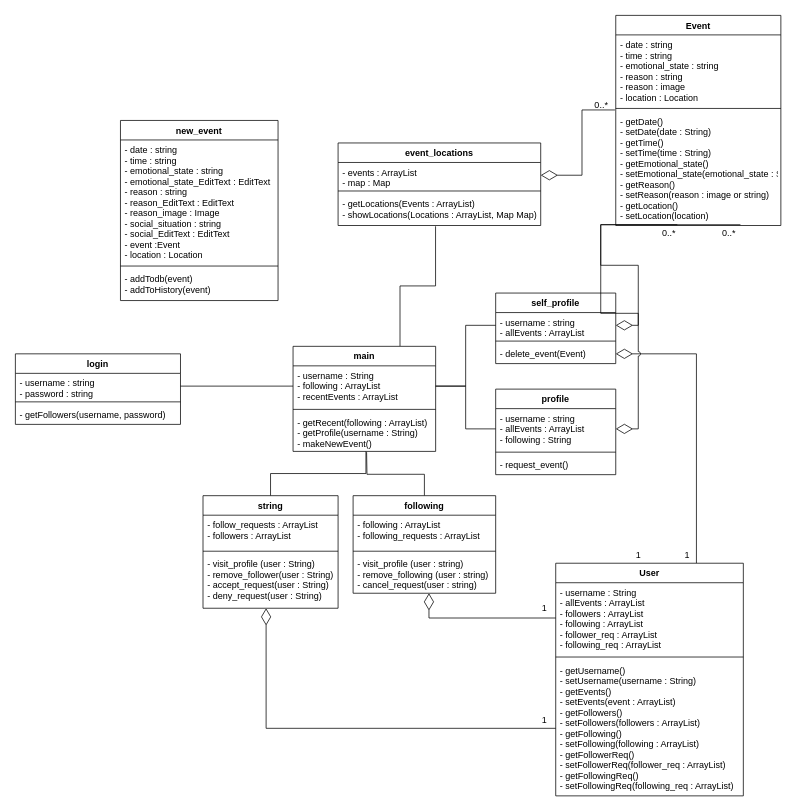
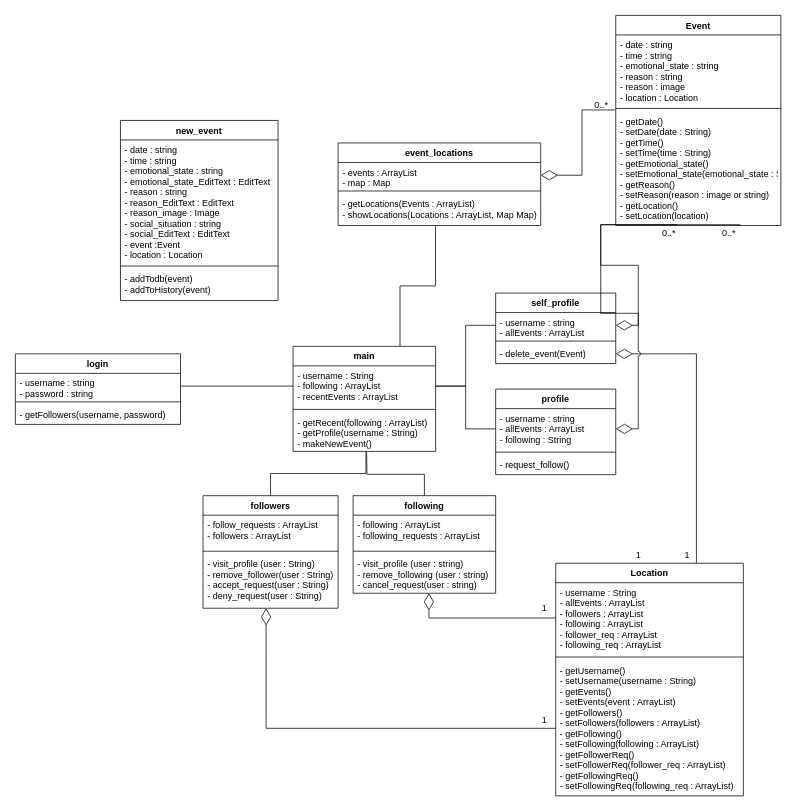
  <mxCell id="0" />
  <mxCell id="1" parent="0" />
  <mxCell id="2" value="login" style="swimlane;fontStyle=1;align=center;verticalAlign=top;childLayout=stackLayout;horizontal=1;startSize=26;horizontalStack=0;resizeParent=1;resizeParentMax=0;resizeLast=0;collapsible=1;marginBottom=0;" parent="1" vertex="1"><mxGeometry x="20" y="471" width="220" height="94" as="geometry" /></mxCell>
  <mxCell id="3" value="- username : string&#10;- password : string" style="text;strokeColor=none;fillColor=none;align=left;verticalAlign=top;spacingLeft=4;spacingRight=4;overflow=hidden;rotatable=0;points=[[0,0.5],[1,0.5]];portConstraint=eastwest;" parent="2" vertex="1"><mxGeometry y="26" width="220" height="34" as="geometry" /></mxCell>
  <mxCell id="4" value="" style="line;strokeWidth=1;fillColor=none;align=left;verticalAlign=middle;spacingTop=-1;spacingLeft=3;spacingRight=3;rotatable=0;labelPosition=right;points=[];portConstraint=eastwest;" parent="2" vertex="1"><mxGeometry y="60" width="220" height="8" as="geometry" /></mxCell>
  <mxCell id="5" value="- getFollowers(username, password)" style="text;strokeColor=none;fillColor=none;align=left;verticalAlign=top;spacingLeft=4;spacingRight=4;overflow=hidden;rotatable=0;points=[[0,0.5],[1,0.5]];portConstraint=eastwest;" parent="2" vertex="1"><mxGeometry y="68" width="220" height="26" as="geometry" /></mxCell>
  <mxCell id="6" value="new_event" style="swimlane;fontStyle=1;align=center;verticalAlign=top;childLayout=stackLayout;horizontal=1;startSize=26;horizontalStack=0;resizeParent=1;resizeParentMax=0;resizeLast=0;collapsible=1;marginBottom=0;" parent="1" vertex="1"><mxGeometry x="160" y="160" width="210" height="240" as="geometry" /></mxCell>
  <mxCell id="7" value="- date : string&#10;- time : string&#10;- emotional_state : string&#10;- emotional_state_EditText : EditText&#10;- reason : string&#10;- reason_EditText : EditText&#10;- reason_image : Image&#10;- social_situation : string&#10;- social_EditText : EditText&#10;- event :Event&#10;- location : Location" style="text;strokeColor=none;fillColor=none;align=left;verticalAlign=top;spacingLeft=4;spacingRight=4;overflow=hidden;rotatable=0;points=[[0,0.5],[1,0.5]];portConstraint=eastwest;" parent="6" vertex="1"><mxGeometry y="26" width="210" height="164" as="geometry" /></mxCell>
  <mxCell id="8" value="" style="line;strokeWidth=1;fillColor=none;align=left;verticalAlign=middle;spacingTop=-1;spacingLeft=3;spacingRight=3;rotatable=0;labelPosition=right;points=[];portConstraint=eastwest;" parent="6" vertex="1"><mxGeometry y="190" width="210" height="8" as="geometry" /></mxCell>
  <mxCell id="9" value="- addTodb(event)&#10;- addToHistory(event)" style="text;strokeColor=none;fillColor=none;align=left;verticalAlign=top;spacingLeft=4;spacingRight=4;overflow=hidden;rotatable=0;points=[[0,0.5],[1,0.5]];portConstraint=eastwest;" parent="6" vertex="1"><mxGeometry y="198" width="210" height="42" as="geometry" /></mxCell>
  <mxCell id="10" style="edgeStyle=orthogonalEdgeStyle;rounded=0;orthogonalLoop=1;jettySize=auto;html=1;exitX=0.75;exitY=0;exitDx=0;exitDy=0;entryX=0.481;entryY=1.024;entryDx=0;entryDy=0;entryPerimeter=0;endArrow=none;endFill=0;" edge="1" parent="1" source="11" target="58"><mxGeometry relative="1" as="geometry" /></mxCell>
  <mxCell id="11" value="main" style="swimlane;fontStyle=1;align=center;verticalAlign=top;childLayout=stackLayout;horizontal=1;startSize=26;horizontalStack=0;resizeParent=1;resizeParentMax=0;resizeLast=0;collapsible=1;marginBottom=0;" parent="1" vertex="1"><mxGeometry x="390" y="461" width="190" height="140" as="geometry" /></mxCell>
  <mxCell id="12" value="- username : String&#10;- following : ArrayList&#10;- recentEvents : ArrayList" style="text;strokeColor=none;fillColor=none;align=left;verticalAlign=top;spacingLeft=4;spacingRight=4;overflow=hidden;rotatable=0;points=[[0,0.5],[1,0.5]];portConstraint=eastwest;" parent="11" vertex="1"><mxGeometry y="26" width="190" height="54" as="geometry" /></mxCell>
  <mxCell id="13" value="" style="line;strokeWidth=1;fillColor=none;align=left;verticalAlign=middle;spacingTop=-1;spacingLeft=3;spacingRight=3;rotatable=0;labelPosition=right;points=[];portConstraint=eastwest;" parent="11" vertex="1"><mxGeometry y="80" width="190" height="8" as="geometry" /></mxCell>
  <mxCell id="14" value="- getRecent(following : ArrayList)&#10;- getProfile(username : String)&#10;- makeNewEvent()" style="text;strokeColor=none;fillColor=none;align=left;verticalAlign=top;spacingLeft=4;spacingRight=4;overflow=hidden;rotatable=0;points=[[0,0.5],[1,0.5]];portConstraint=eastwest;" parent="11" vertex="1"><mxGeometry y="88" width="190" height="52" as="geometry" /></mxCell>
  <mxCell id="15" value="profile" style="swimlane;fontStyle=1;align=center;verticalAlign=top;childLayout=stackLayout;horizontal=1;startSize=26;horizontalStack=0;resizeParent=1;resizeParentMax=0;resizeLast=0;collapsible=1;marginBottom=0;" parent="1" vertex="1"><mxGeometry x="660" y="518" width="160" height="114" as="geometry" /></mxCell>
  <mxCell id="16" value="- username : string&#10;- allEvents : ArrayList&#10;- following : String" style="text;strokeColor=none;fillColor=none;align=left;verticalAlign=top;spacingLeft=4;spacingRight=4;overflow=hidden;rotatable=0;points=[[0,0.5],[1,0.5]];portConstraint=eastwest;" parent="15" vertex="1"><mxGeometry y="26" width="160" height="54" as="geometry" /></mxCell>
  <mxCell id="17" value="" style="line;strokeWidth=1;fillColor=none;align=left;verticalAlign=middle;spacingTop=-1;spacingLeft=3;spacingRight=3;rotatable=0;labelPosition=right;points=[];portConstraint=eastwest;" parent="15" vertex="1"><mxGeometry y="80" width="160" height="8" as="geometry" /></mxCell>
- <mxCell id="18" value="- request_event()" style="text;strokeColor=none;fillColor=none;align=left;verticalAlign=top;spacingLeft=4;spacingRight=4;overflow=hidden;rotatable=0;points=[[0,0.5],[1,0.5]];portConstraint=eastwest;" parent="15" vertex="1"><mxGeometry y="88" width="160" height="26" as="geometry" /></mxCell>
+ <mxCell id="18" value="- request_follow()" style="text;strokeColor=none;fillColor=none;align=left;verticalAlign=top;spacingLeft=4;spacingRight=4;overflow=hidden;rotatable=0;points=[[0,0.5],[1,0.5]];portConstraint=eastwest;" parent="15" vertex="1"><mxGeometry y="88" width="160" height="26" as="geometry" /></mxCell>
  <mxCell id="19" value="self_profile" style="swimlane;fontStyle=1;align=center;verticalAlign=top;childLayout=stackLayout;horizontal=1;startSize=26;horizontalStack=0;resizeParent=1;resizeParentMax=0;resizeLast=0;collapsible=1;marginBottom=0;" parent="1" vertex="1"><mxGeometry x="660" y="390" width="160" height="94" as="geometry" /></mxCell>
  <mxCell id="20" value="- username : string&#10;- allEvents : ArrayList" style="text;strokeColor=none;fillColor=none;align=left;verticalAlign=top;spacingLeft=4;spacingRight=4;overflow=hidden;rotatable=0;points=[[0,0.5],[1,0.5]];portConstraint=eastwest;" parent="19" vertex="1"><mxGeometry y="26" width="160" height="34" as="geometry" /></mxCell>
  <mxCell id="21" value="" style="line;strokeWidth=1;fillColor=none;align=left;verticalAlign=middle;spacingTop=-1;spacingLeft=3;spacingRight=3;rotatable=0;labelPosition=right;points=[];portConstraint=eastwest;" parent="19" vertex="1"><mxGeometry y="60" width="160" height="8" as="geometry" /></mxCell>
  <mxCell id="22" value="- delete_event(Event)" style="text;strokeColor=none;fillColor=none;align=left;verticalAlign=top;spacingLeft=4;spacingRight=4;overflow=hidden;rotatable=0;points=[[0,0.5],[1,0.5]];portConstraint=eastwest;" parent="19" vertex="1"><mxGeometry y="68" width="160" height="26" as="geometry" /></mxCell>
  <mxCell id="23" style="edgeStyle=orthogonalEdgeStyle;rounded=0;orthogonalLoop=1;jettySize=auto;html=1;exitX=0.5;exitY=0;exitDx=0;exitDy=0;entryX=0.511;entryY=1;entryDx=0;entryDy=0;entryPerimeter=0;endArrow=none;endFill=0;" parent="1" source="24" target="14" edge="1"><mxGeometry relative="1" as="geometry" /></mxCell>
- <mxCell id="24" value="string" style="swimlane;fontStyle=1;align=center;verticalAlign=top;childLayout=stackLayout;horizontal=1;startSize=26;horizontalStack=0;resizeParent=1;resizeParentMax=0;resizeLast=0;collapsible=1;marginBottom=0;" parent="1" vertex="1"><mxGeometry x="270" y="660" width="180" height="150" as="geometry" /></mxCell>
+ <mxCell id="24" value="followers" style="swimlane;fontStyle=1;align=center;verticalAlign=top;childLayout=stackLayout;horizontal=1;startSize=26;horizontalStack=0;resizeParent=1;resizeParentMax=0;resizeLast=0;collapsible=1;marginBottom=0;" parent="1" vertex="1"><mxGeometry x="270" y="660" width="180" height="150" as="geometry" /></mxCell>
  <mxCell id="25" value="- follow_requests : ArrayList&#10;- followers : ArrayList" style="text;strokeColor=none;fillColor=none;align=left;verticalAlign=top;spacingLeft=4;spacingRight=4;overflow=hidden;rotatable=0;points=[[0,0.5],[1,0.5]];portConstraint=eastwest;" parent="24" vertex="1"><mxGeometry y="26" width="180" height="44" as="geometry" /></mxCell>
  <mxCell id="26" value="" style="line;strokeWidth=1;fillColor=none;align=left;verticalAlign=middle;spacingTop=-1;spacingLeft=3;spacingRight=3;rotatable=0;labelPosition=right;points=[];portConstraint=eastwest;" parent="24" vertex="1"><mxGeometry y="70" width="180" height="8" as="geometry" /></mxCell>
  <mxCell id="27" value="- visit_profile (user : String)&#10;- remove_follower(user : String)&#10;- accept_request(user : String)&#10;- deny_request(user : String)" style="text;strokeColor=none;fillColor=none;align=left;verticalAlign=top;spacingLeft=4;spacingRight=4;overflow=hidden;rotatable=0;points=[[0,0.5],[1,0.5]];portConstraint=eastwest;" parent="24" vertex="1"><mxGeometry y="78" width="180" height="72" as="geometry" /></mxCell>
  <mxCell id="28" style="edgeStyle=orthogonalEdgeStyle;rounded=0;orthogonalLoop=1;jettySize=auto;html=1;exitX=0.5;exitY=0;exitDx=0;exitDy=0;endArrow=none;endFill=0;" parent="1" source="29" edge="1"><mxGeometry relative="1" as="geometry"><mxPoint x="488" y="602" as="targetPoint" /></mxGeometry></mxCell>
  <mxCell id="29" value="following" style="swimlane;fontStyle=1;align=center;verticalAlign=top;childLayout=stackLayout;horizontal=1;startSize=26;horizontalStack=0;resizeParent=1;resizeParentMax=0;resizeLast=0;collapsible=1;marginBottom=0;" parent="1" vertex="1"><mxGeometry x="470" y="660" width="190" height="130" as="geometry" /></mxCell>
  <mxCell id="30" value="- following : ArrayList&#10;- following_requests : ArrayList" style="text;strokeColor=none;fillColor=none;align=left;verticalAlign=top;spacingLeft=4;spacingRight=4;overflow=hidden;rotatable=0;points=[[0,0.5],[1,0.5]];portConstraint=eastwest;" parent="29" vertex="1"><mxGeometry y="26" width="190" height="44" as="geometry" /></mxCell>
  <mxCell id="31" value="" style="line;strokeWidth=1;fillColor=none;align=left;verticalAlign=middle;spacingTop=-1;spacingLeft=3;spacingRight=3;rotatable=0;labelPosition=right;points=[];portConstraint=eastwest;" parent="29" vertex="1"><mxGeometry y="70" width="190" height="8" as="geometry" /></mxCell>
  <mxCell id="32" value="- visit_profile (user : string)&#10;- remove_following (user : string)&#10;- cancel_request(user : string)" style="text;strokeColor=none;fillColor=none;align=left;verticalAlign=top;spacingLeft=4;spacingRight=4;overflow=hidden;rotatable=0;points=[[0,0.5],[1,0.5]];portConstraint=eastwest;" parent="29" vertex="1"><mxGeometry y="78" width="190" height="52" as="geometry" /></mxCell>
  <mxCell id="33" value="Event" style="swimlane;fontStyle=1;align=center;verticalAlign=top;childLayout=stackLayout;horizontal=1;startSize=26;horizontalStack=0;resizeParent=1;resizeParentMax=0;resizeLast=0;collapsible=1;marginBottom=0;" parent="1" vertex="1"><mxGeometry x="820" y="20" width="220" height="280" as="geometry" /></mxCell>
  <mxCell id="34" value="- date : string&#10;- time : string&#10;- emotional_state : string&#10;- reason : string&#10;- reason : image&#10;- location : Location" style="text;strokeColor=none;fillColor=none;align=left;verticalAlign=top;spacingLeft=4;spacingRight=4;overflow=hidden;rotatable=0;points=[[0,0.5],[1,0.5]];portConstraint=eastwest;" parent="33" vertex="1"><mxGeometry y="26" width="220" height="94" as="geometry" /></mxCell>
  <mxCell id="35" value="" style="line;strokeWidth=1;fillColor=none;align=left;verticalAlign=middle;spacingTop=-1;spacingLeft=3;spacingRight=3;rotatable=0;labelPosition=right;points=[];portConstraint=eastwest;" parent="33" vertex="1"><mxGeometry y="120" width="220" height="8" as="geometry" /></mxCell>
  <mxCell id="36" value="- getDate()&#10;- setDate(date : String)&#10;- getTime()&#10;- setTime(time : String)&#10;- getEmotional_state()&#10;- setEmotional_state(emotional_state : String)&#10;- getReason()&#10;- setReason(reason : image or string)&#10;- getLocation()&#10;- setLocation(location) " style="text;strokeColor=none;fillColor=none;align=left;verticalAlign=top;spacingLeft=4;spacingRight=4;overflow=hidden;rotatable=0;points=[[0,0.5],[1,0.5]];portConstraint=eastwest;" parent="33" vertex="1"><mxGeometry y="128" width="220" height="152" as="geometry" /></mxCell>
  <mxCell id="37" style="edgeStyle=orthogonalEdgeStyle;rounded=0;orthogonalLoop=1;jettySize=auto;html=1;exitX=0.75;exitY=0;exitDx=0;exitDy=0;entryX=1;entryY=0.5;entryDx=0;entryDy=0;startArrow=none;startFill=0;endArrow=diamondThin;endFill=0;endSize=20;strokeWidth=1;" parent="1" source="38" target="22" edge="1"><mxGeometry relative="1" as="geometry" /></mxCell>
- <mxCell id="38" value="User" style="swimlane;fontStyle=1;align=center;verticalAlign=top;childLayout=stackLayout;horizontal=1;startSize=26;horizontalStack=0;resizeParent=1;resizeParentMax=0;resizeLast=0;collapsible=1;marginBottom=0;" parent="1" vertex="1"><mxGeometry x="740" y="750" width="250" height="310" as="geometry" /></mxCell>
+ <mxCell id="38" value="Location" style="swimlane;fontStyle=1;align=center;verticalAlign=top;childLayout=stackLayout;horizontal=1;startSize=26;horizontalStack=0;resizeParent=1;resizeParentMax=0;resizeLast=0;collapsible=1;marginBottom=0;" parent="1" vertex="1"><mxGeometry x="740" y="750" width="250" height="310" as="geometry" /></mxCell>
  <mxCell id="39" value="- username : String&#10;- allEvents : ArrayList&#10;- followers : ArrayList&#10;- following : ArrayList&#10;- follower_req : ArrayList&#10;- following_req : ArrayList" style="text;strokeColor=none;fillColor=none;align=left;verticalAlign=top;spacingLeft=4;spacingRight=4;overflow=hidden;rotatable=0;points=[[0,0.5],[1,0.5]];portConstraint=eastwest;" parent="38" vertex="1"><mxGeometry y="26" width="250" height="94" as="geometry" /></mxCell>
  <mxCell id="40" value="" style="line;strokeWidth=1;fillColor=none;align=left;verticalAlign=middle;spacingTop=-1;spacingLeft=3;spacingRight=3;rotatable=0;labelPosition=right;points=[];portConstraint=eastwest;" parent="38" vertex="1"><mxGeometry y="120" width="250" height="10" as="geometry" /></mxCell>
  <mxCell id="41" value="- getUsername()&#10;- setUsername(username : String)&#10;- getEvents()&#10;- setEvents(event : ArrayList)&#10;- getFollowers()&#10;- setFollowers(followers : ArrayList)&#10;- getFollowing()&#10;- setFollowing(following : ArrayList)&#10;- getFollowerReq()&#10;- setFollowerReq(follower_req : ArrayList)&#10;- getFollowingReq()&#10;- setFollowingReq(following_req : ArrayList)" style="text;strokeColor=none;fillColor=none;align=left;verticalAlign=top;spacingLeft=4;spacingRight=4;overflow=hidden;rotatable=0;points=[[0,0.5],[1,0.5]];portConstraint=eastwest;" parent="38" vertex="1"><mxGeometry y="130" width="250" height="180" as="geometry" /></mxCell>
  <mxCell id="42" style="edgeStyle=orthogonalEdgeStyle;rounded=0;orthogonalLoop=1;jettySize=auto;html=1;exitX=1;exitY=0.5;exitDx=0;exitDy=0;entryX=0;entryY=0.5;entryDx=0;entryDy=0;endArrow=none;endFill=0;" parent="1" source="3" target="12" edge="1"><mxGeometry relative="1" as="geometry" /></mxCell>
  <mxCell id="43" style="edgeStyle=orthogonalEdgeStyle;rounded=0;orthogonalLoop=1;jettySize=auto;html=1;exitX=1;exitY=0.5;exitDx=0;exitDy=0;entryX=0;entryY=0.5;entryDx=0;entryDy=0;endArrow=none;endFill=0;" parent="1" source="12" target="20" edge="1"><mxGeometry relative="1" as="geometry" /></mxCell>
  <mxCell id="44" style="edgeStyle=orthogonalEdgeStyle;rounded=0;orthogonalLoop=1;jettySize=auto;html=1;exitX=1;exitY=0.5;exitDx=0;exitDy=0;entryX=0;entryY=0.5;entryDx=0;entryDy=0;endArrow=none;endFill=0;" parent="1" source="12" target="16" edge="1"><mxGeometry relative="1" as="geometry" /></mxCell>
  <mxCell id="45" style="edgeStyle=orthogonalEdgeStyle;rounded=0;orthogonalLoop=1;jettySize=auto;html=1;exitX=0;exitY=0.5;exitDx=0;exitDy=0;entryX=0.467;entryY=1;entryDx=0;entryDy=0;entryPerimeter=0;endArrow=diamondThin;endFill=0;endSize=20;" parent="1" source="41" target="27" edge="1"><mxGeometry relative="1" as="geometry" /></mxCell>
  <mxCell id="46" value="1" style="text;html=1;resizable=0;points=[];autosize=1;align=left;verticalAlign=top;spacingTop=-4;" parent="1" vertex="1"><mxGeometry x="720" y="950" width="20" height="20" as="geometry" /></mxCell>
  <mxCell id="47" style="edgeStyle=orthogonalEdgeStyle;rounded=0;orthogonalLoop=1;jettySize=auto;html=1;exitX=0;exitY=0.5;exitDx=0;exitDy=0;entryX=0.532;entryY=1;entryDx=0;entryDy=0;entryPerimeter=0;startArrow=none;startFill=0;endArrow=diamondThin;endFill=0;endSize=20;strokeWidth=1;" parent="1" source="39" target="32" edge="1"><mxGeometry relative="1" as="geometry" /></mxCell>
  <mxCell id="48" value="1" style="text;html=1;resizable=0;points=[];autosize=1;align=left;verticalAlign=top;spacingTop=-4;" parent="1" vertex="1"><mxGeometry x="720" y="800" width="20" height="20" as="geometry" /></mxCell>
  <mxCell id="49" value="1" style="text;html=1;resizable=0;points=[];autosize=1;align=left;verticalAlign=top;spacingTop=-4;" parent="1" vertex="1"><mxGeometry x="845" y="730" width="20" height="20" as="geometry" /></mxCell>
  <mxCell id="50" value="1" style="text;html=1;resizable=0;points=[];autosize=1;align=left;verticalAlign=top;spacingTop=-4;" parent="1" vertex="1"><mxGeometry x="910" y="730" width="20" height="20" as="geometry" /></mxCell>
  <mxCell id="51" style="edgeStyle=orthogonalEdgeStyle;rounded=0;orthogonalLoop=1;jettySize=auto;html=1;exitX=1;exitY=0.5;exitDx=0;exitDy=0;entryX=0.373;entryY=0.993;entryDx=0;entryDy=0;entryPerimeter=0;startArrow=diamondThin;startFill=0;endArrow=none;endFill=0;endSize=20;strokeWidth=1;startSize=20;" parent="1" source="20" target="36" edge="1"><mxGeometry relative="1" as="geometry" /></mxCell>
  <mxCell id="52" value="0..*" style="text;html=1;resizable=0;points=[];autosize=1;align=left;verticalAlign=top;spacingTop=-4;" parent="1" vertex="1"><mxGeometry x="880" width="30" height="20" as="geometry" y="300" /></mxCell>
  <mxCell id="53" style="edgeStyle=orthogonalEdgeStyle;rounded=0;orthogonalLoop=1;jettySize=auto;html=1;exitX=1;exitY=0.5;exitDx=0;exitDy=0;entryX=0.755;entryY=0.993;entryDx=0;entryDy=0;entryPerimeter=0;startArrow=diamondThin;startFill=0;startSize=20;endArrow=none;endFill=0;endSize=20;strokeWidth=1;jumpStyle=arc;" parent="1" source="16" target="36" edge="1"><mxGeometry relative="1" as="geometry" /></mxCell>
  <mxCell id="54" value="0..*" style="text;html=1;resizable=0;points=[];autosize=1;align=left;verticalAlign=top;spacingTop=-4;" parent="1" vertex="1"><mxGeometry x="960" width="30" height="20" as="geometry" y="300" /></mxCell>
  <mxCell id="55" value="event_locations" style="swimlane;fontStyle=1;align=center;verticalAlign=top;childLayout=stackLayout;horizontal=1;startSize=26;horizontalStack=0;resizeParent=1;resizeParentMax=0;resizeLast=0;collapsible=1;marginBottom=0;" vertex="1" parent="1"><mxGeometry x="450" y="190" width="270" height="110" as="geometry" /></mxCell>
  <mxCell id="56" value="- events : ArrayList&#10;- map : Map" style="text;strokeColor=none;fillColor=none;align=left;verticalAlign=top;spacingLeft=4;spacingRight=4;overflow=hidden;rotatable=0;points=[[0,0.5],[1,0.5]];portConstraint=eastwest;" vertex="1" parent="55"><mxGeometry y="26" width="270" height="34" as="geometry" /></mxCell>
  <mxCell id="57" value="" style="line;strokeWidth=1;fillColor=none;align=left;verticalAlign=middle;spacingTop=-1;spacingLeft=3;spacingRight=3;rotatable=0;labelPosition=right;points=[];portConstraint=eastwest;" vertex="1" parent="55"><mxGeometry y="60" width="270" height="8" as="geometry" /></mxCell>
  <mxCell id="58" value="- getLocations(Events : ArrayList)&#10;- showLocations(Locations : ArrayList, Map Map)" style="text;strokeColor=none;fillColor=none;align=left;verticalAlign=top;spacingLeft=4;spacingRight=4;overflow=hidden;rotatable=0;points=[[0,0.5],[1,0.5]];portConstraint=eastwest;" vertex="1" parent="55"><mxGeometry y="68" width="270" height="42" as="geometry" /></mxCell>
  <mxCell id="59" style="edgeStyle=orthogonalEdgeStyle;rounded=0;orthogonalLoop=1;jettySize=auto;html=1;exitX=1;exitY=0.5;exitDx=0;exitDy=0;entryX=-0.005;entryY=-0.013;entryDx=0;entryDy=0;entryPerimeter=0;endArrow=none;endFill=0;startArrow=diamondThin;startFill=0;endSize=20;startSize=20;" edge="1" parent="1" source="56" target="36"><mxGeometry relative="1" as="geometry" /></mxCell>
  <mxCell id="60" value="0..*" style="text;html=1;resizable=0;points=[];autosize=1;align=left;verticalAlign=top;spacingTop=-4;" vertex="1" parent="1"><mxGeometry x="790" y="130" width="30" height="20" as="geometry" /></mxCell>
